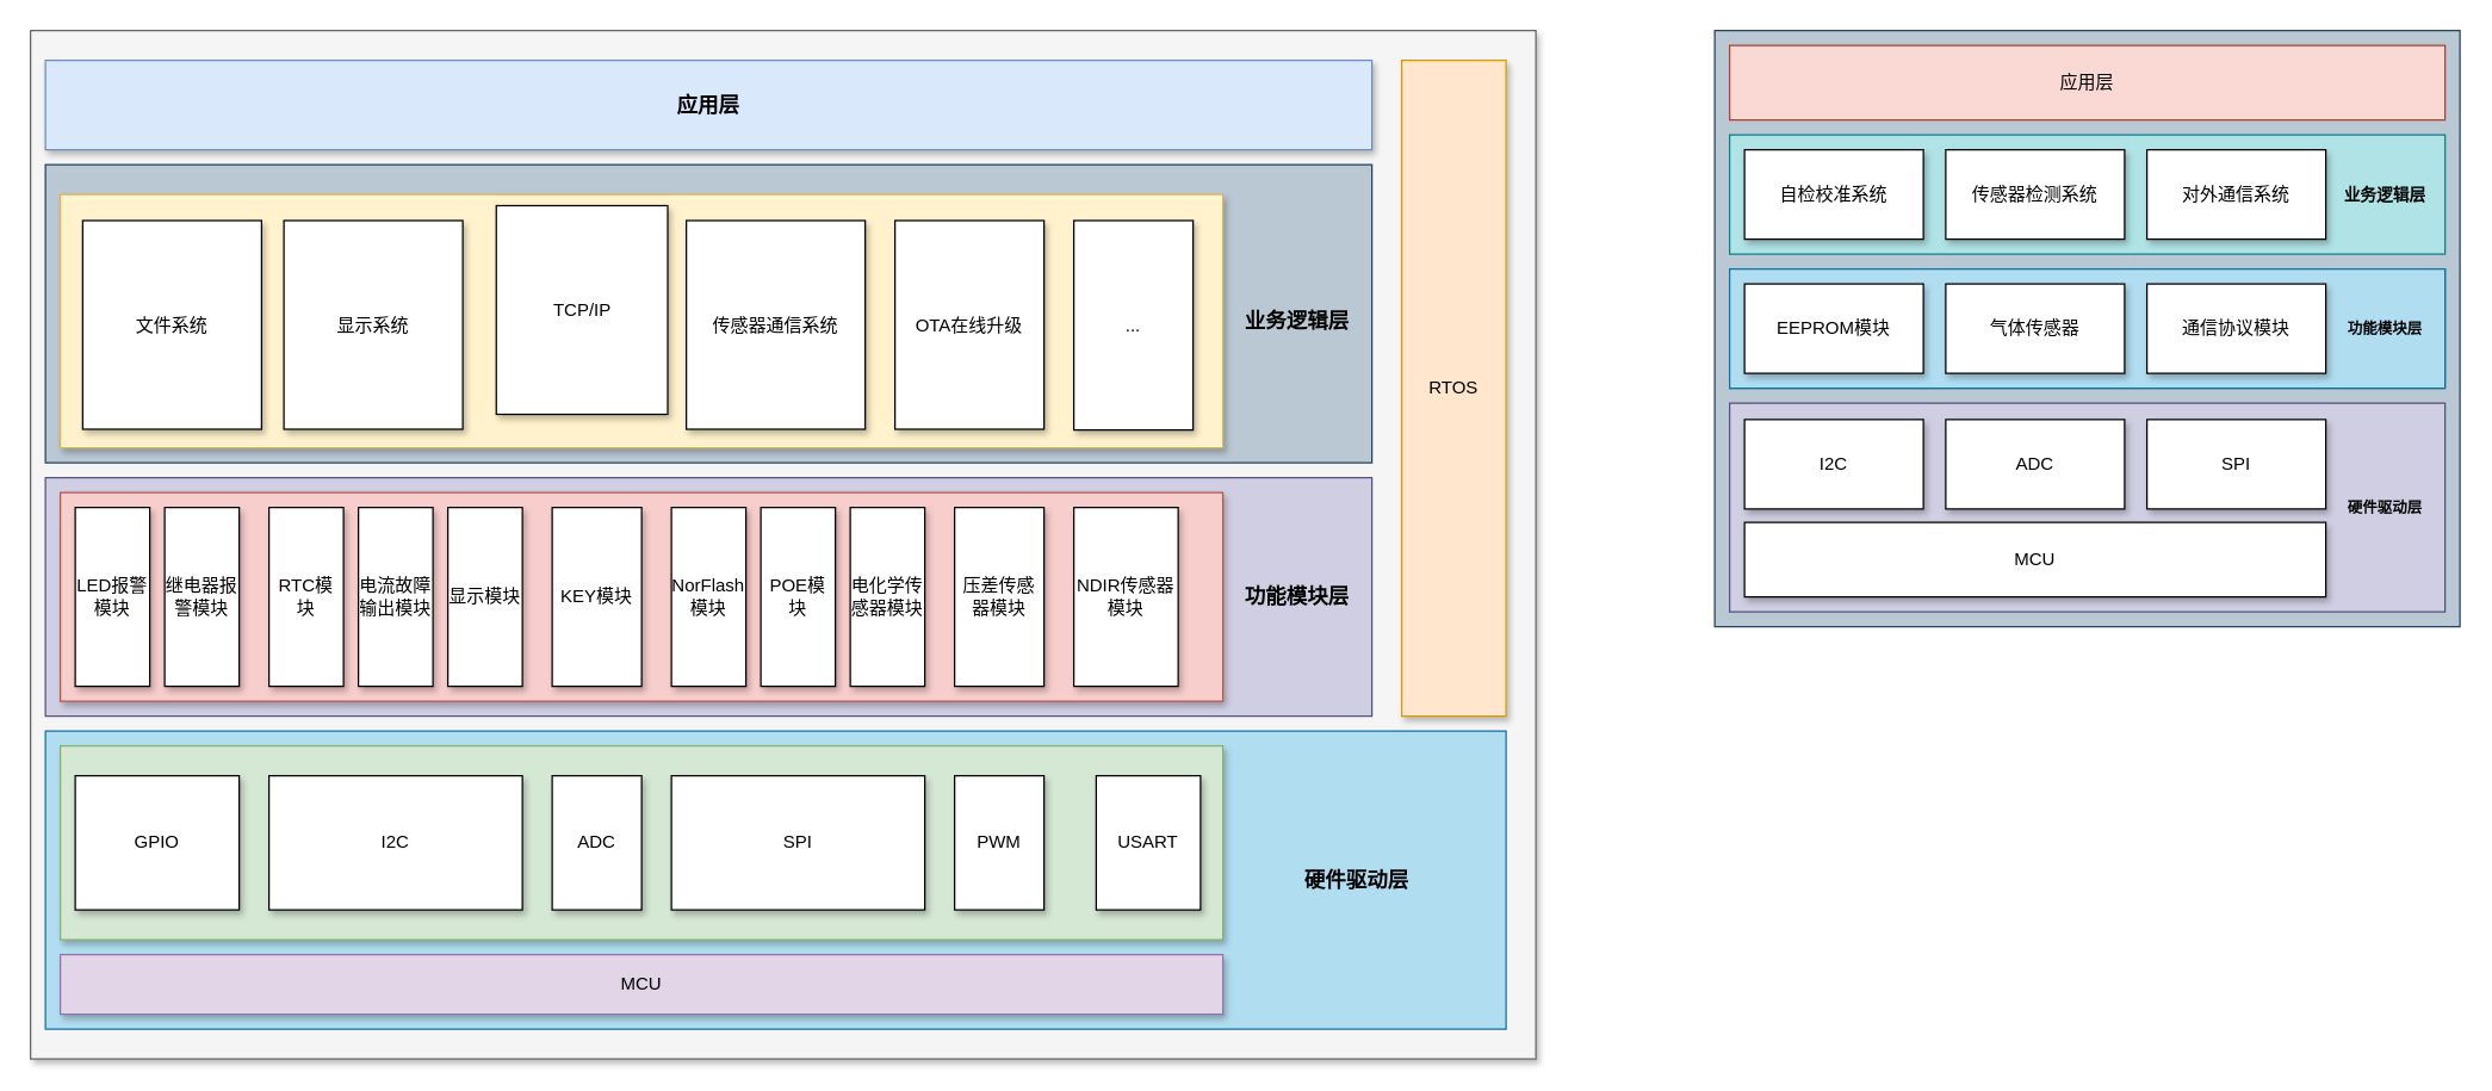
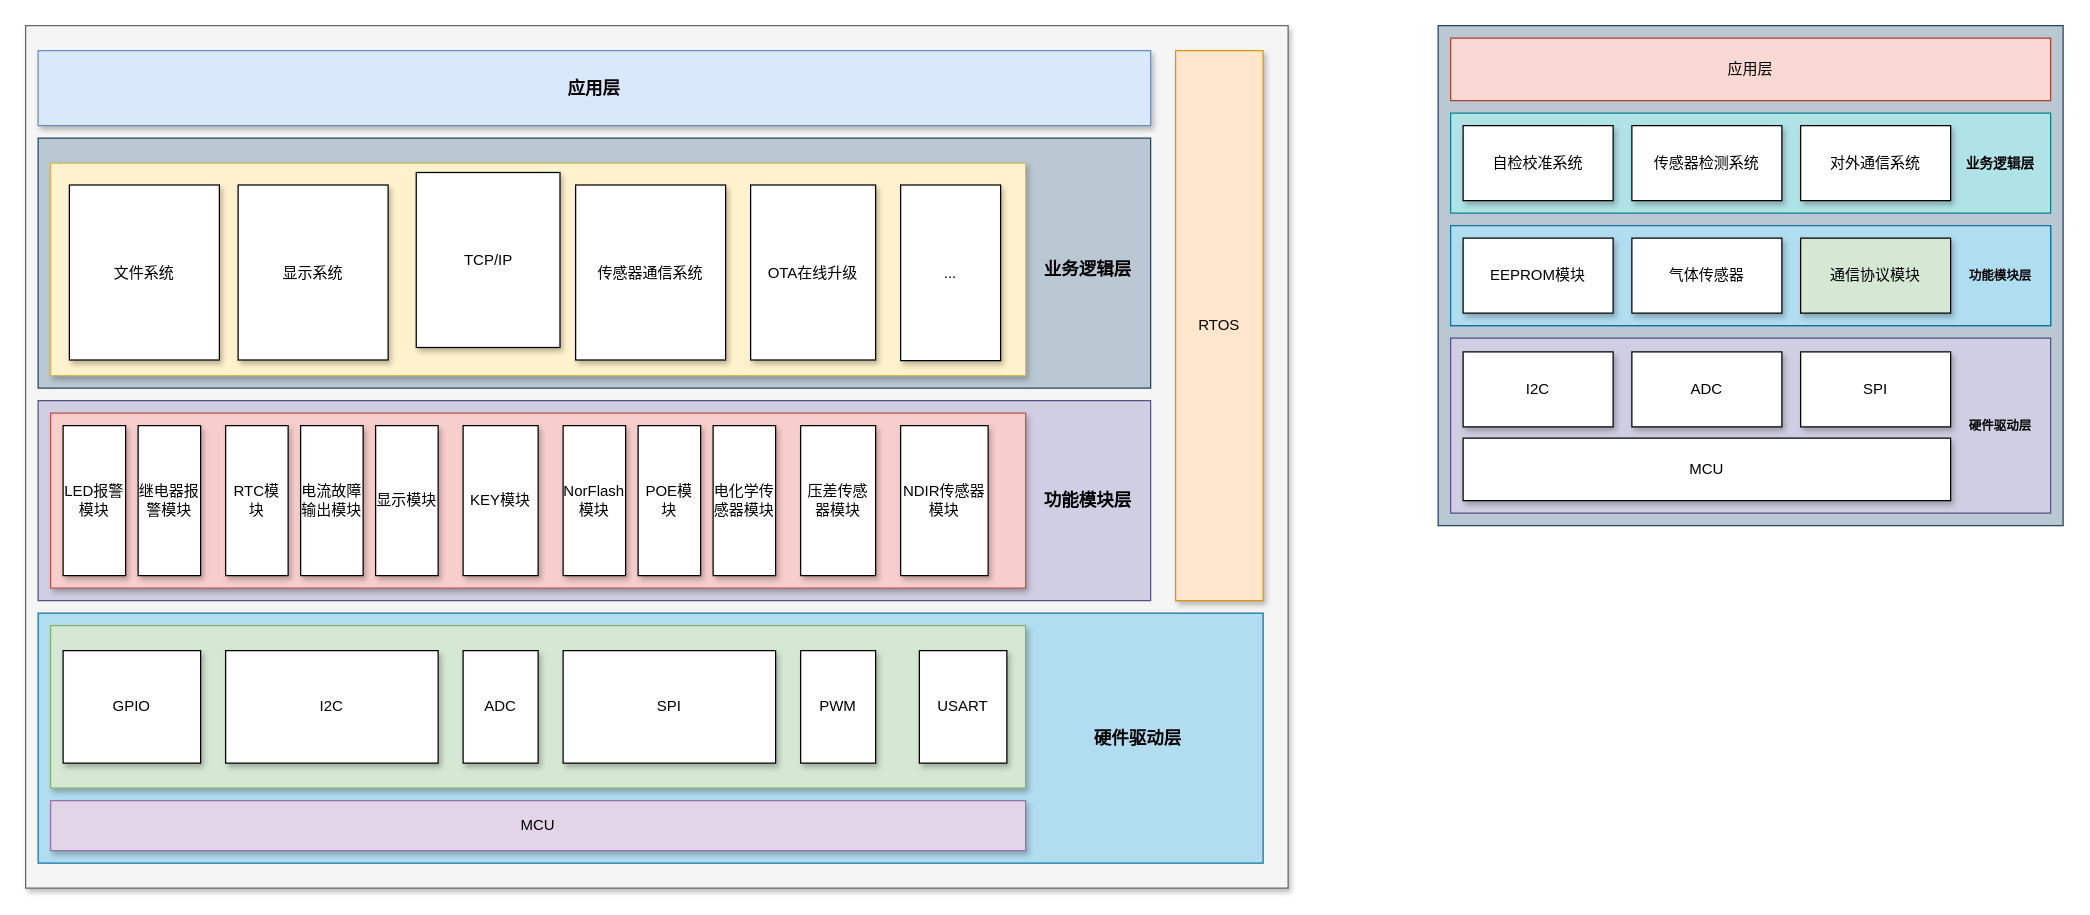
  <mxCell id="0" />
  <mxCell id="1" parent="0" />
  <mxCell id="2" value="" style="rounded=0;whiteSpace=wrap;html=1;fillColor=#bac8d3;strokeColor=#23445d;" vertex="1" parent="1"><mxGeometry x="1150" y="20" width="500" height="400" as="geometry" /></mxCell>
  <mxCell id="3" value="" style="rounded=0;whiteSpace=wrap;html=1;fillColor=#b0e3e6;strokeColor=#0e8088;" vertex="1" parent="1"><mxGeometry x="1160" y="90" width="480" height="80" as="geometry" /></mxCell>
  <mxCell id="4" value="" style="rounded=0;whiteSpace=wrap;html=1;fillColor=#d0cee2;strokeColor=#56517e;" vertex="1" parent="1"><mxGeometry x="1160" y="270" width="480" height="140" as="geometry" /></mxCell>
  <mxCell id="5" value="" style="rounded=0;whiteSpace=wrap;html=1;fillColor=#f5f5f5;strokeColor=#666666;fontColor=#333333;shadow=1;" vertex="1" parent="1"><mxGeometry x="20" y="20" width="1010" height="690" as="geometry" /></mxCell>
  <mxCell id="6" value="" style="rounded=0;whiteSpace=wrap;html=1;fillColor=#bac8d3;strokeColor=#23445d;" vertex="1" parent="1"><mxGeometry x="30" y="110" width="890" height="200" as="geometry" /></mxCell>
  <mxCell id="7" value="&lt;b&gt;&lt;font style=&quot;font-size: 14px;&quot;&gt;应用层&lt;/font&gt;&lt;/b&gt;" style="rounded=0;whiteSpace=wrap;html=1;fillColor=#dae8fc;strokeColor=#6c8ebf;shadow=1;" vertex="1" parent="1"><mxGeometry x="30" y="40" width="890" height="60" as="geometry" /></mxCell>
  <mxCell id="8" value="RTOS" style="rounded=0;whiteSpace=wrap;html=1;fillColor=#ffe6cc;strokeColor=#d79b00;shadow=1;" vertex="1" parent="1"><mxGeometry x="940" y="40" width="70" height="440" as="geometry" /></mxCell>
  <mxCell id="9" value="" style="rounded=0;whiteSpace=wrap;html=1;fillColor=#b1ddf0;strokeColor=#10739e;" vertex="1" parent="1"><mxGeometry x="30" y="490" width="980" height="200" as="geometry" /></mxCell>
  <mxCell id="10" value="MCU" style="rounded=0;whiteSpace=wrap;html=1;fillColor=#e1d5e7;strokeColor=#9673a6;shadow=1;" vertex="1" parent="1"><mxGeometry x="40" y="640" width="780" height="40" as="geometry" /></mxCell>
  <mxCell id="11" value="" style="rounded=0;whiteSpace=wrap;html=1;fillColor=#d5e8d4;strokeColor=#82b366;shadow=1;" vertex="1" parent="1"><mxGeometry x="40" y="500" width="780" height="130" as="geometry" /></mxCell>
  <mxCell id="12" value="GPIO" style="rounded=0;whiteSpace=wrap;html=1;shadow=1;" vertex="1" parent="1"><mxGeometry x="50" y="520" width="110" height="90" as="geometry" /></mxCell>
  <mxCell id="13" value="I2C" style="rounded=0;whiteSpace=wrap;html=1;shadow=1;" vertex="1" parent="1"><mxGeometry x="180" y="520" width="170" height="90" as="geometry" /></mxCell>
  <mxCell id="14" value="SPI" style="rounded=0;whiteSpace=wrap;html=1;shadow=1;" vertex="1" parent="1"><mxGeometry x="450" y="520" width="170" height="90" as="geometry" /></mxCell>
  <mxCell id="15" value="PWM" style="rounded=0;whiteSpace=wrap;html=1;shadow=1;" vertex="1" parent="1"><mxGeometry x="640" y="520" width="60" height="90" as="geometry" /></mxCell>
  <mxCell id="16" value="USART" style="rounded=0;whiteSpace=wrap;html=1;shadow=1;" vertex="1" parent="1"><mxGeometry x="735" y="520" width="70" height="90" as="geometry" /></mxCell>
  <mxCell id="17" value="ADC" style="rounded=0;whiteSpace=wrap;html=1;shadow=1;" vertex="1" parent="1"><mxGeometry x="370" y="520" width="60" height="90" as="geometry" /></mxCell>
  <mxCell id="18" value="&lt;b&gt;&lt;font style=&quot;font-size: 14px;&quot;&gt;硬件驱动层&lt;/font&gt;&lt;/b&gt;" style="rounded=0;whiteSpace=wrap;html=1;shadow=0;strokeColor=none;fillColor=#b1ddf0;" vertex="1" parent="1"><mxGeometry x="870" y="500" width="80" height="180" as="geometry" /></mxCell>
  <mxCell id="19" value="" style="group;rounded=0;shadow=1;" vertex="1" connectable="0" parent="1"><mxGeometry x="30" y="320" width="890" height="160" as="geometry" /></mxCell>
  <mxCell id="20" value="" style="rounded=0;whiteSpace=wrap;html=1;fillColor=#d0cee2;strokeColor=#56517e;" vertex="1" parent="19"><mxGeometry width="890" height="160" as="geometry" /></mxCell>
  <mxCell id="21" value="" style="group;rounded=0;" vertex="1" connectable="0" parent="19"><mxGeometry x="10" y="10" width="780" height="140" as="geometry" /></mxCell>
  <mxCell id="22" value="" style="rounded=0;whiteSpace=wrap;html=1;fillColor=#f8cecc;strokeColor=#b85450;shadow=1;" vertex="1" parent="21"><mxGeometry width="780" height="140" as="geometry" /></mxCell>
  <mxCell id="23" value="LED报警模块" style="rounded=0;whiteSpace=wrap;html=1;shadow=1;" vertex="1" parent="21"><mxGeometry x="10" y="10" width="50" height="120" as="geometry" /></mxCell>
  <mxCell id="24" value="KEY模块" style="rounded=0;whiteSpace=wrap;html=1;shadow=1;" vertex="1" parent="21"><mxGeometry x="330" y="10" width="60" height="120" as="geometry" /></mxCell>
  <mxCell id="25" value="继电器报警模块" style="rounded=0;whiteSpace=wrap;html=1;shadow=1;" vertex="1" parent="21"><mxGeometry x="70" y="10" width="50" height="120" as="geometry" /></mxCell>
  <mxCell id="26" value="RTC模块" style="rounded=0;whiteSpace=wrap;html=1;shadow=1;" vertex="1" parent="21"><mxGeometry x="140" y="10" width="50" height="120" as="geometry" /></mxCell>
  <mxCell id="27" value="电流故障输出模块" style="rounded=0;whiteSpace=wrap;html=1;shadow=1;" vertex="1" parent="21"><mxGeometry x="200" y="10" width="50" height="120" as="geometry" /></mxCell>
  <mxCell id="28" value="显示模块" style="rounded=0;whiteSpace=wrap;html=1;shadow=1;" vertex="1" parent="21"><mxGeometry x="260" y="10" width="50" height="120" as="geometry" /></mxCell>
  <mxCell id="29" value="NorFlash模块" style="rounded=0;whiteSpace=wrap;html=1;shadow=1;" vertex="1" parent="21"><mxGeometry x="410" y="10" width="50" height="120" as="geometry" /></mxCell>
  <mxCell id="30" value="POE模块" style="rounded=0;whiteSpace=wrap;html=1;shadow=1;" vertex="1" parent="21"><mxGeometry x="470" y="10" width="50" height="120" as="geometry" /></mxCell>
  <mxCell id="31" value="电化学传感器模块" style="rounded=0;whiteSpace=wrap;html=1;shadow=1;" vertex="1" parent="21"><mxGeometry x="530" y="10" width="50" height="120" as="geometry" /></mxCell>
  <mxCell id="32" value="压差传感器模块" style="rounded=0;whiteSpace=wrap;html=1;shadow=1;" vertex="1" parent="21"><mxGeometry x="600" y="10" width="60" height="120" as="geometry" /></mxCell>
  <mxCell id="33" value="NDIR传感器模块" style="rounded=0;whiteSpace=wrap;html=1;shadow=1;" vertex="1" parent="21"><mxGeometry x="680" y="10" width="70" height="120" as="geometry" /></mxCell>
  <mxCell id="34" value="&lt;font style=&quot;font-size: 14px;&quot;&gt;&lt;b&gt;功能模块层&lt;/b&gt;&lt;/font&gt;" style="rounded=0;whiteSpace=wrap;html=1;shadow=0;strokeColor=none;fillColor=#d0cee2;" vertex="1" parent="19"><mxGeometry x="800" y="10" width="80" height="140" as="geometry" /></mxCell>
  <mxCell id="35" value="&lt;b&gt;&lt;font style=&quot;font-size: 14px;&quot;&gt;业务逻辑层&lt;/font&gt;&lt;/b&gt;" style="rounded=0;whiteSpace=wrap;html=1;shadow=0;strokeColor=none;fillColor=#bac8d3;" vertex="1" parent="1"><mxGeometry x="830" y="130" width="80" height="170" as="geometry" /></mxCell>
  <mxCell id="36" value="" style="rounded=0;whiteSpace=wrap;html=1;fillColor=#fff2cc;strokeColor=#d6b656;shadow=1;" vertex="1" parent="1"><mxGeometry x="40" y="130" width="780" height="170" as="geometry" /></mxCell>
  <mxCell id="37" value="文件系统" style="rounded=0;whiteSpace=wrap;html=1;shadow=1;" vertex="1" parent="1"><mxGeometry x="55" y="147.5" width="120" height="140" as="geometry" /></mxCell>
  <mxCell id="38" value="显示系统" style="rounded=0;whiteSpace=wrap;html=1;shadow=1;" vertex="1" parent="1"><mxGeometry x="190" y="147.5" width="120" height="140" as="geometry" /></mxCell>
  <mxCell id="39" value="TCP/IP" style="rounded=0;whiteSpace=wrap;html=1;shadow=1;" vertex="1" parent="1"><mxGeometry x="332.5" y="137.5" width="115" height="140" as="geometry" /></mxCell>
  <mxCell id="40" value="传感器通信系统" style="rounded=0;whiteSpace=wrap;html=1;shadow=1;" vertex="1" parent="1"><mxGeometry x="460" y="147.5" width="120" height="140" as="geometry" /></mxCell>
  <mxCell id="41" value="..." style="rounded=0;whiteSpace=wrap;html=1;shadow=1;" vertex="1" parent="1"><mxGeometry x="720" y="147.5" width="80" height="140.5" as="geometry" /></mxCell>
  <mxCell id="42" value="OTA在线升级" style="rounded=0;whiteSpace=wrap;html=1;shadow=1;" vertex="1" parent="1"><mxGeometry x="600" y="147.5" width="100" height="140" as="geometry" /></mxCell>
  <mxCell id="43" value="MCU" style="rounded=0;whiteSpace=wrap;html=1;shadow=1;" vertex="1" parent="1"><mxGeometry x="1170" y="350" width="390" height="50" as="geometry" /></mxCell>
  <mxCell id="44" value="I2C" style="rounded=0;whiteSpace=wrap;html=1;shadow=1;" vertex="1" parent="1"><mxGeometry x="1170" y="281" width="120" height="60" as="geometry" /></mxCell>
  <mxCell id="45" value="SPI" style="rounded=0;whiteSpace=wrap;html=1;shadow=1;" vertex="1" parent="1"><mxGeometry x="1440" y="281" width="120" height="60" as="geometry" /></mxCell>
  <mxCell id="46" value="ADC" style="rounded=0;whiteSpace=wrap;html=1;shadow=1;" vertex="1" parent="1"><mxGeometry x="1305" y="281" width="120" height="60" as="geometry" /></mxCell>
  <mxCell id="47" value="自检校准系统" style="rounded=0;whiteSpace=wrap;html=1;shadow=1;" vertex="1" parent="1"><mxGeometry x="1170" y="100" width="120" height="60" as="geometry" /></mxCell>
  <mxCell id="48" value="传感器检测系统" style="rounded=0;whiteSpace=wrap;html=1;shadow=1;" vertex="1" parent="1"><mxGeometry x="1305" y="100" width="120" height="60" as="geometry" /></mxCell>
  <mxCell id="49" value="对外通信系统" style="rounded=0;whiteSpace=wrap;html=1;shadow=1;" vertex="1" parent="1"><mxGeometry x="1440" y="100" width="120" height="60" as="geometry" /></mxCell>
  <mxCell id="50" value="应用层" style="rounded=0;whiteSpace=wrap;html=1;fillColor=#fad9d5;strokeColor=#ae4132;" vertex="1" parent="1"><mxGeometry x="1160" y="30" width="480" height="50" as="geometry" /></mxCell>
  <mxCell id="51" value="&lt;b&gt;&lt;font style=&quot;font-size: 10px;&quot;&gt;硬件驱动层&lt;/font&gt;&lt;/b&gt;" style="rounded=0;whiteSpace=wrap;html=1;fillColor=#d0cee2;strokeColor=none;" vertex="1" parent="1"><mxGeometry x="1570" y="280" width="60" height="120" as="geometry" /></mxCell>
  <mxCell id="52" value="&lt;b&gt;&lt;font style=&quot;font-size: 11px;&quot;&gt;业务逻辑层&lt;/font&gt;&lt;/b&gt;" style="rounded=0;whiteSpace=wrap;html=1;strokeColor=none;fillColor=#b0e3e6;" vertex="1" parent="1"><mxGeometry x="1570" y="100" width="60" height="60" as="geometry" /></mxCell>
  <mxCell id="53" value="" style="group;fillColor=#b1ddf0;strokeColor=#10739e;rounded=0;" vertex="1" connectable="0" parent="1"><mxGeometry x="1160" y="180" width="480" height="80" as="geometry" /></mxCell>
  <mxCell id="54" value="" style="rounded=0;whiteSpace=wrap;html=1;fillColor=#b1ddf0;strokeColor=#10739e;" vertex="1" parent="53"><mxGeometry width="480" height="80" as="geometry" /></mxCell>
  <mxCell id="55" value="EEPROM模块" style="rounded=0;whiteSpace=wrap;html=1;shadow=1;" vertex="1" parent="53"><mxGeometry x="10" y="10" width="120" height="60" as="geometry" /></mxCell>
  <mxCell id="56" value="气体传感器" style="rounded=0;whiteSpace=wrap;html=1;shadow=1;" vertex="1" parent="53"><mxGeometry x="145" y="10" width="120" height="60" as="geometry" /></mxCell>
- <mxCell id="57" value="通信协议模块" style="rounded=0;whiteSpace=wrap;html=1;shadow=1;" vertex="1" parent="53"><mxGeometry x="280" y="10" width="120" height="60" as="geometry" /></mxCell>
+ <mxCell id="57" value="通信协议模块" style="rounded=0;whiteSpace=wrap;html=1;shadow=1;fillColor=#d5e8d4;" vertex="1" parent="53"><mxGeometry x="280" y="10" width="120" height="60" as="geometry" /></mxCell>
  <mxCell id="58" value="&lt;b style=&quot;&quot;&gt;&lt;font style=&quot;font-size: 10px;&quot;&gt;功能模块层&lt;/font&gt;&lt;/b&gt;" style="rounded=0;whiteSpace=wrap;html=1;fillColor=#b1ddf0;strokeColor=none;" vertex="1" parent="53"><mxGeometry x="410" y="10" width="60" height="60" as="geometry" /></mxCell>
